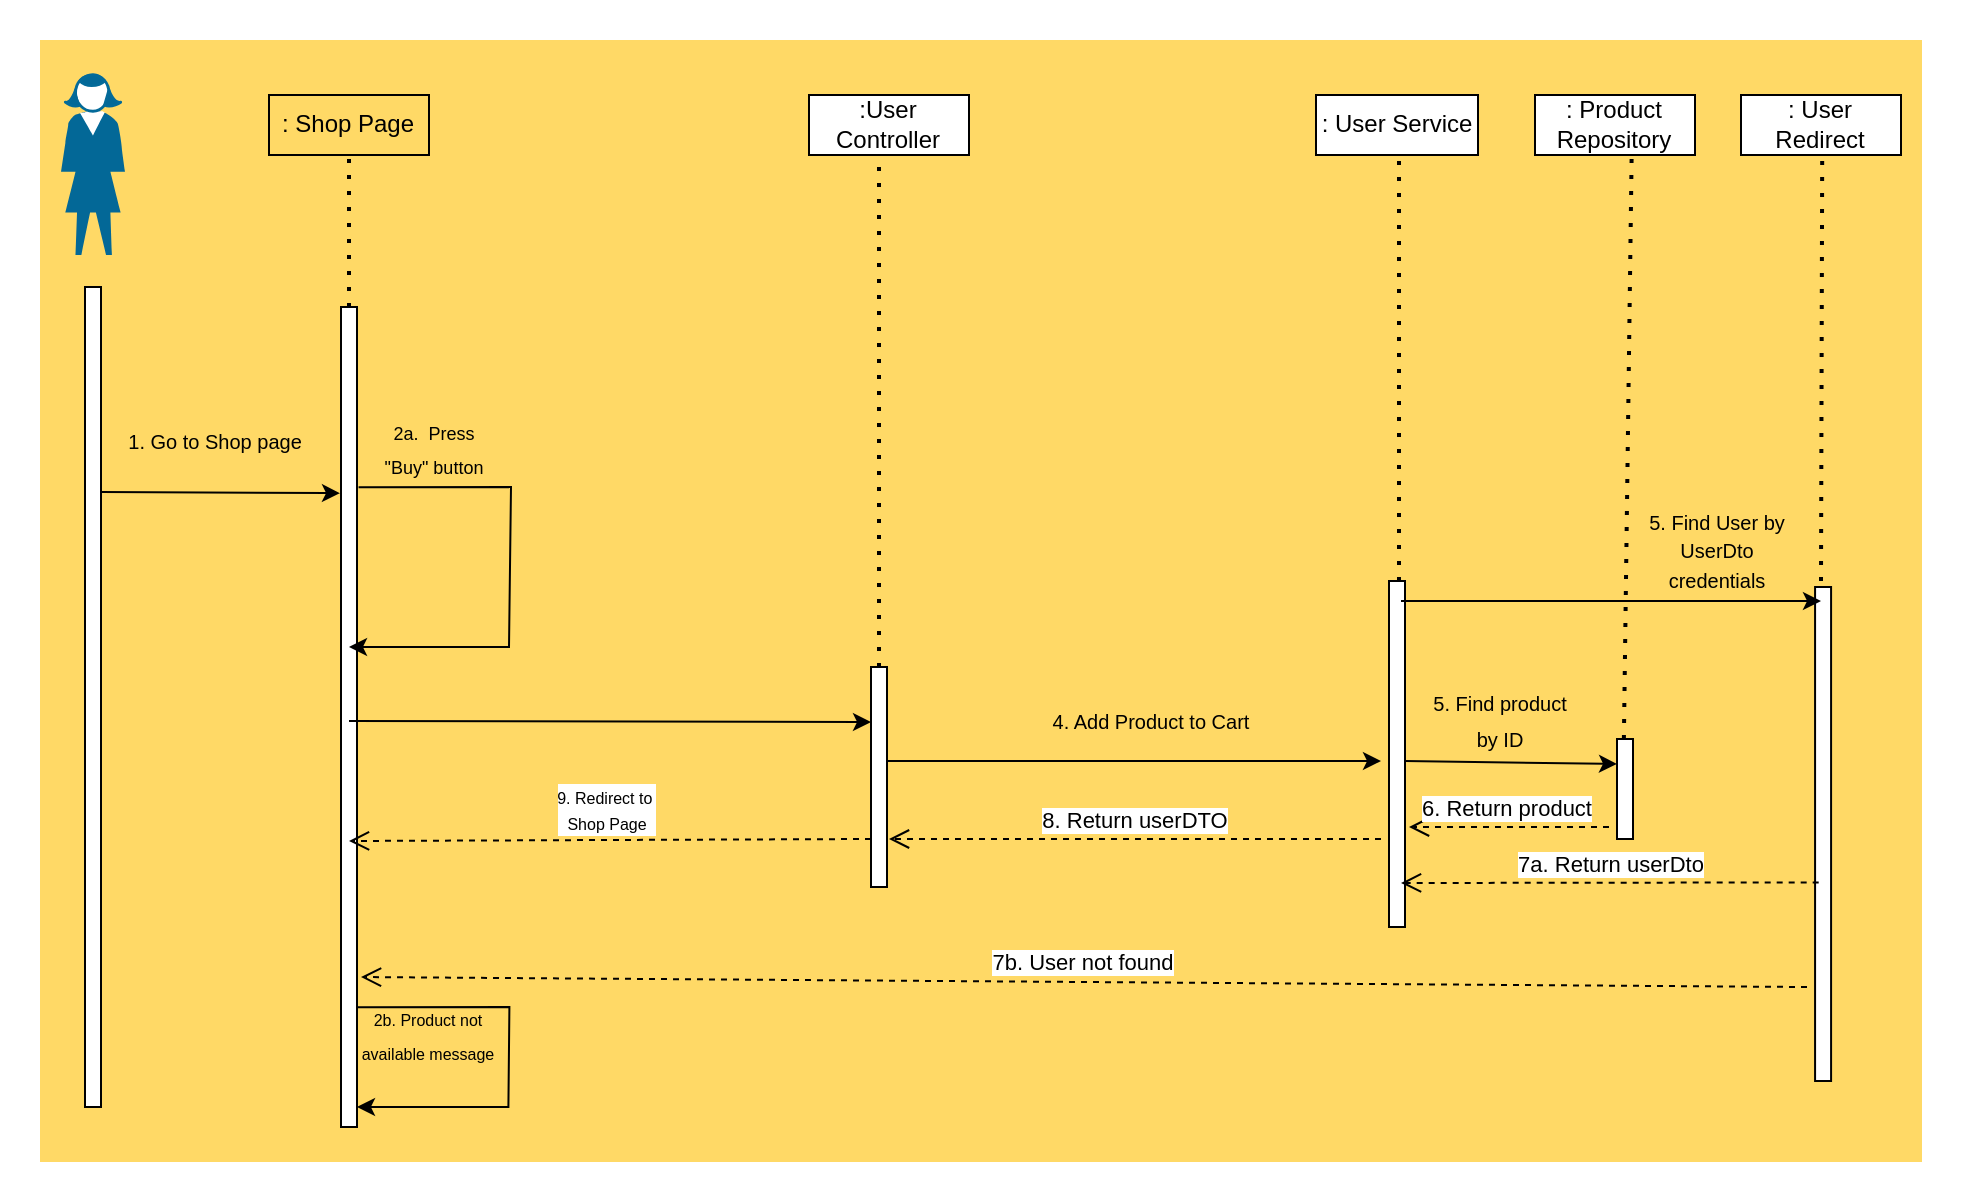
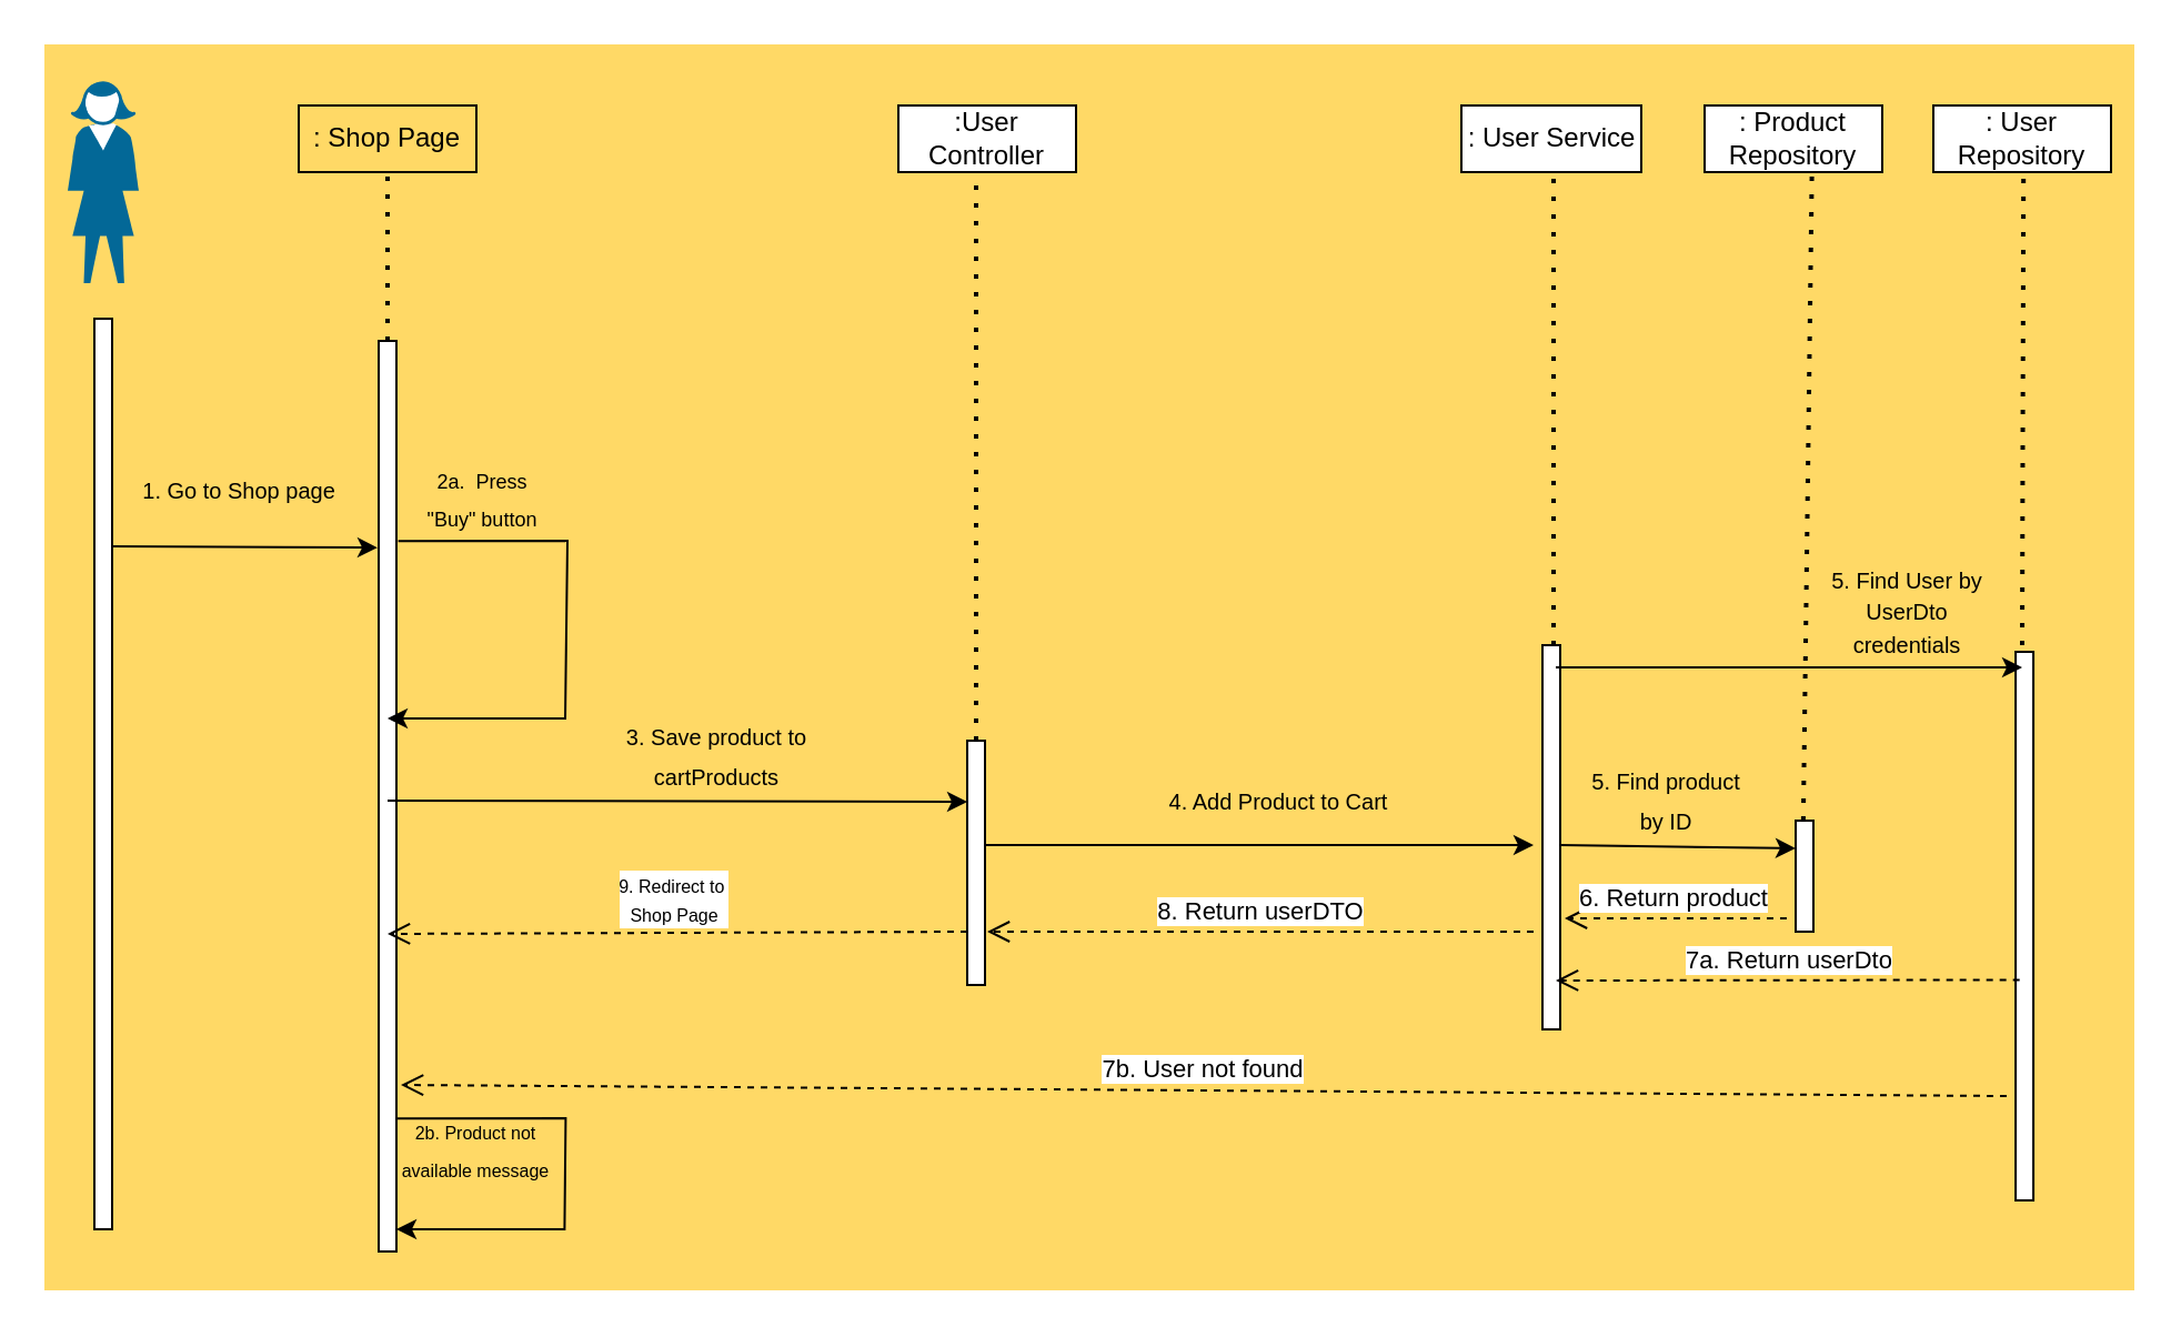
  <mxCell id="0" />
  <mxCell id="1" parent="0" />
  <mxCell id="2" value="" style="rounded=0;whiteSpace=wrap;html=1;fillColor=#FFD966;strokeColor=#FFD966;" vertex="1" parent="1"><mxGeometry y="20" width="940" height="560" as="geometry" x="20" /></mxCell>
  <mxCell id="3" value="" style="shape=mxgraph.cisco.people.standing_woman;html=1;pointerEvents=1;dashed=0;fillColor=#036897;strokeColor=#ffffff;strokeWidth=2;verticalLabelPosition=bottom;verticalAlign=top;align=center;outlineConnect=0;" vertex="1" parent="1"><mxGeometry x="30" y="37" width="32" height="90" as="geometry" /></mxCell>
  <mxCell id="4" value=": Shop Page" style="rounded=0;whiteSpace=wrap;html=1;fillColor=#ffd966;" vertex="1" parent="1"><mxGeometry x="134" y="47" width="80" height="30" as="geometry" /></mxCell>
  <mxCell id="5" value=":User Controller" style="rounded=0;whiteSpace=wrap;html=1;" vertex="1" parent="1"><mxGeometry x="404" y="47" width="80" height="30" as="geometry" /></mxCell>
  <mxCell id="6" value=": User Service" style="rounded=0;whiteSpace=wrap;html=1;" vertex="1" parent="1"><mxGeometry x="657.5" y="47" width="81" height="30" as="geometry" /></mxCell>
  <mxCell id="7" value=": Product Repository" style="rounded=0;whiteSpace=wrap;html=1;" vertex="1" parent="1"><mxGeometry x="767" y="47" width="80" height="30" as="geometry" /></mxCell>
  <mxCell id="8" value="" style="rounded=0;whiteSpace=wrap;html=1;" vertex="1" parent="1"><mxGeometry x="42" y="143" width="8" height="410" as="geometry" /></mxCell>
  <mxCell id="9" value="" style="rounded=0;whiteSpace=wrap;html=1;" vertex="1" parent="1"><mxGeometry x="170" y="153" width="8" height="410" as="geometry" /></mxCell>
  <mxCell id="10" value="" style="endArrow=none;dashed=1;html=1;dashPattern=1 3;strokeWidth=2;rounded=0;entryX=0.5;entryY=1;entryDx=0;entryDy=0;exitX=0.5;exitY=0;exitDx=0;exitDy=0;" edge="1" parent="1" source="9" target="4"><mxGeometry width="50" height="50" relative="1" as="geometry"><mxPoint x="164" y="203" as="sourcePoint" /><mxPoint x="214" y="153" as="targetPoint" /></mxGeometry></mxCell>
  <mxCell id="11" value="" style="endArrow=classic;html=1;rounded=0;exitX=1;exitY=0.25;exitDx=0;exitDy=0;entryX=-0.065;entryY=0.227;entryDx=0;entryDy=0;entryPerimeter=0;" edge="1" parent="1" source="8" target="9"><mxGeometry width="50" height="50" relative="1" as="geometry"><mxPoint x="194" y="243" as="sourcePoint" /><mxPoint x="244" y="193" as="targetPoint" /></mxGeometry></mxCell>
  <mxCell id="12" value="&lt;sub&gt;1. Go to Shop page&lt;/sub&gt;" style="text;html=1;align=center;verticalAlign=middle;resizable=0;points=[];autosize=1;strokeColor=none;fillColor=none;" vertex="1" parent="1"><mxGeometry x="52" y="203" width="110" height="30" as="geometry" /></mxCell>
  <mxCell id="13" value="" style="endArrow=classic;html=1;rounded=0;exitX=0.975;exitY=0.132;exitDx=0;exitDy=0;exitPerimeter=0;" edge="1" parent="1"><mxGeometry width="50" height="50" relative="1" as="geometry"><mxPoint x="178.8" y="243.12" as="sourcePoint" /><mxPoint x="174" y="323" as="targetPoint" /><Array as="points"><mxPoint x="255" y="243" /><mxPoint x="254" y="323" /></Array></mxGeometry></mxCell>
  <mxCell id="14" value="&lt;sub&gt;&lt;font style=&quot;font-size: 9px;&quot;&gt;2a.&amp;nbsp; Press &quot;Buy&quot; button&lt;/font&gt;&lt;/sub&gt;" style="text;html=1;align=center;verticalAlign=middle;whiteSpace=wrap;rounded=0;" vertex="1" parent="1"><mxGeometry x="184" y="210" width="66" height="23" as="geometry" /></mxCell>
  <mxCell id="15" value="" style="rounded=0;whiteSpace=wrap;html=1;" vertex="1" parent="1"><mxGeometry x="435" y="333" width="8" height="110" as="geometry" /></mxCell>
  <mxCell id="16" value="" style="endArrow=classic;html=1;rounded=0;entryX=0;entryY=0.25;entryDx=0;entryDy=0;" edge="1" parent="1" target="15"><mxGeometry width="50" height="50" relative="1" as="geometry"><mxPoint x="174" y="360" as="sourcePoint" /><mxPoint x="434" y="373" as="targetPoint" /></mxGeometry></mxCell>
+ <mxCell id="17" value="&lt;sub&gt;3. Save product to cartProducts&lt;/sub&gt;" style="text;html=1;align=center;verticalAlign=middle;whiteSpace=wrap;rounded=0;" vertex="1" parent="1"><mxGeometry x="260.94" y="323" width="123.06" height="30" as="geometry" /></mxCell>
  <mxCell id="18" value="" style="rounded=0;whiteSpace=wrap;html=1;" vertex="1" parent="1"><mxGeometry x="694" y="290" width="8" height="173" as="geometry" /></mxCell>
  <mxCell id="19" value="" style="endArrow=classic;html=1;rounded=0;" edge="1" parent="1"><mxGeometry width="50" height="50" relative="1" as="geometry"><mxPoint x="443" y="380" as="sourcePoint" /><mxPoint x="690" y="380" as="targetPoint" /></mxGeometry></mxCell>
  <mxCell id="20" value="&lt;sub&gt;4. Add Product to Cart&lt;/sub&gt;" style="text;html=1;align=center;verticalAlign=middle;whiteSpace=wrap;rounded=0;" vertex="1" parent="1"><mxGeometry x="514" y="343" width="123.06" height="30" as="geometry" /></mxCell>
  <mxCell id="21" value="" style="rounded=0;whiteSpace=wrap;html=1;" vertex="1" parent="1"><mxGeometry x="808" y="369" width="8" height="50" as="geometry" /></mxCell>
  <mxCell id="22" value="" style="endArrow=classic;html=1;rounded=0;entryX=0;entryY=0.25;entryDx=0;entryDy=0;" edge="1" parent="1" target="21"><mxGeometry width="50" height="50" relative="1" as="geometry"><mxPoint x="702" y="380" as="sourcePoint" /><mxPoint x="962" y="393" as="targetPoint" /></mxGeometry></mxCell>
  <mxCell id="23" value="&lt;sub&gt;5. Find product&lt;/sub&gt;&lt;div&gt;&lt;sub&gt;by ID&lt;/sub&gt;&lt;/div&gt;" style="text;html=1;align=center;verticalAlign=middle;whiteSpace=wrap;rounded=0;" vertex="1" parent="1"><mxGeometry x="702" y="353" width="96" height="10" as="geometry" /></mxCell>
  <mxCell id="24" value="6. Return product" style="html=1;verticalAlign=bottom;endArrow=open;dashed=1;endSize=8;curved=0;rounded=0;" edge="1" parent="1"><mxGeometry x="0.011" relative="1" as="geometry"><mxPoint x="804" y="413" as="sourcePoint" /><mxPoint x="704" y="413" as="targetPoint" /><mxPoint as="offset" /></mxGeometry></mxCell>
  <mxCell id="25" value="8. Return userDTO" style="html=1;verticalAlign=bottom;endArrow=open;dashed=1;endSize=8;curved=0;rounded=0;" edge="1" parent="1"><mxGeometry relative="1" as="geometry"><mxPoint x="690" y="419" as="sourcePoint" /><mxPoint x="444" y="419" as="targetPoint" /><mxPoint as="offset" /></mxGeometry></mxCell>
  <mxCell id="26" value="&lt;font style=&quot;font-size: 8px;&quot;&gt;9. Redirect to&amp;nbsp;&lt;/font&gt;&lt;div&gt;&lt;font style=&quot;font-size: 8px;&quot;&gt;Shop Page&lt;/font&gt;&lt;/div&gt;" style="html=1;verticalAlign=bottom;endArrow=open;dashed=1;endSize=8;curved=0;rounded=0;" edge="1" parent="1"><mxGeometry x="0.011" relative="1" as="geometry"><mxPoint x="435" y="419" as="sourcePoint" /><mxPoint x="174" y="420" as="targetPoint" /><mxPoint as="offset" /></mxGeometry></mxCell>
  <mxCell id="27" value="" style="endArrow=classic;html=1;rounded=0;exitX=0.975;exitY=0.132;exitDx=0;exitDy=0;exitPerimeter=0;entryX=1.037;entryY=0.878;entryDx=0;entryDy=0;entryPerimeter=0;" edge="1" parent="1"><mxGeometry width="50" height="50" relative="1" as="geometry"><mxPoint x="178" y="503.12" as="sourcePoint" /><mxPoint x="177.996" y="552.98" as="targetPoint" /><Array as="points"><mxPoint x="254.2" y="503" /><mxPoint x="253.7" y="553" /></Array></mxGeometry></mxCell>
  <mxCell id="28" value="&lt;sub&gt;&lt;font style=&quot;font-size: 8px;&quot;&gt;2b. Product not available message&lt;/font&gt;&lt;/sub&gt;" style="text;html=1;align=center;verticalAlign=middle;whiteSpace=wrap;rounded=0;" vertex="1" parent="1"><mxGeometry x="170.85" y="500" width="86.3" height="30" as="geometry" /></mxCell>
  <mxCell id="29" value="" style="endArrow=none;dashed=1;html=1;dashPattern=1 3;strokeWidth=2;rounded=0;" edge="1" parent="1"><mxGeometry width="50" height="50" relative="1" as="geometry"><mxPoint x="439" y="333" as="sourcePoint" /><mxPoint x="439" y="83" as="targetPoint" /></mxGeometry></mxCell>
  <mxCell id="30" value="" style="endArrow=none;dashed=1;html=1;dashPattern=1 3;strokeWidth=2;rounded=0;" edge="1" parent="1"><mxGeometry width="50" height="50" relative="1" as="geometry"><mxPoint x="699" y="290" as="sourcePoint" /><mxPoint x="699" y="77" as="targetPoint" /></mxGeometry></mxCell>
  <mxCell id="31" value="" style="endArrow=none;dashed=1;html=1;dashPattern=1 3;strokeWidth=2;rounded=0;entryX=0.604;entryY=1.011;entryDx=0;entryDy=0;entryPerimeter=0;" edge="1" parent="1" target="7"><mxGeometry width="50" height="50" relative="1" as="geometry"><mxPoint x="811.44" y="369" as="sourcePoint" /><mxPoint x="811.44" y="119" as="targetPoint" /></mxGeometry></mxCell>
- <mxCell id="32" value=": User Redirect" style="rounded=0;whiteSpace=wrap;html=1;" vertex="1" parent="1"><mxGeometry x="870" y="47" width="80" height="30" as="geometry" /></mxCell>
+ <mxCell id="32" value=": User Repository" style="rounded=0;whiteSpace=wrap;html=1;" vertex="1" parent="1"><mxGeometry x="870" y="47" width="80" height="30" as="geometry" /></mxCell>
  <mxCell id="33" value="" style="rounded=0;whiteSpace=wrap;html=1;" vertex="1" parent="1"><mxGeometry x="907.04" y="293" width="8" height="247" as="geometry" /></mxCell>
  <mxCell id="34" value="" style="endArrow=classic;html=1;rounded=0;" edge="1" parent="1"><mxGeometry width="50" height="50" relative="1" as="geometry"><mxPoint x="700" y="300" as="sourcePoint" /><mxPoint x="910" y="300" as="targetPoint" /></mxGeometry></mxCell>
  <mxCell id="35" value="&lt;span style=&quot;font-size: 10px;&quot;&gt;5. Find User by UserDto credentials&lt;/span&gt;" style="text;html=1;align=center;verticalAlign=middle;whiteSpace=wrap;rounded=0;" vertex="1" parent="1"><mxGeometry x="820" y="270" width="77.04" height="10" as="geometry" /></mxCell>
  <mxCell id="36" value="" style="endArrow=none;dashed=1;html=1;dashPattern=1 3;strokeWidth=2;rounded=0;entryX=0.604;entryY=1.011;entryDx=0;entryDy=0;entryPerimeter=0;" edge="1" parent="1"><mxGeometry width="50" height="50" relative="1" as="geometry"><mxPoint x="910" y="290" as="sourcePoint" /><mxPoint x="910.6" y="77" as="targetPoint" /></mxGeometry></mxCell>
  <mxCell id="37" value="7a. Return userDto" style="html=1;verticalAlign=bottom;endArrow=open;dashed=1;endSize=8;curved=0;rounded=0;exitX=0.225;exitY=0.598;exitDx=0;exitDy=0;exitPerimeter=0;" edge="1" parent="1" source="33"><mxGeometry x="-0.002" relative="1" as="geometry"><mxPoint x="900" y="441" as="sourcePoint" /><mxPoint x="700" y="441" as="targetPoint" /><mxPoint as="offset" /></mxGeometry></mxCell>
  <mxCell id="38" value="7b. User not found" style="html=1;verticalAlign=bottom;endArrow=open;dashed=1;endSize=8;curved=0;rounded=0;exitX=-0.465;exitY=0.899;exitDx=0;exitDy=0;exitPerimeter=0;" edge="1" parent="1"><mxGeometry relative="1" as="geometry"><mxPoint x="903" y="493" as="sourcePoint" /><mxPoint x="180" y="488" as="targetPoint" /><mxPoint as="offset" /></mxGeometry></mxCell>
